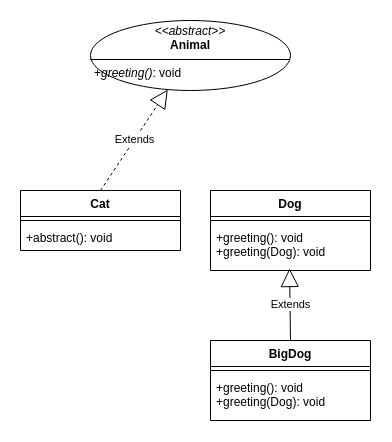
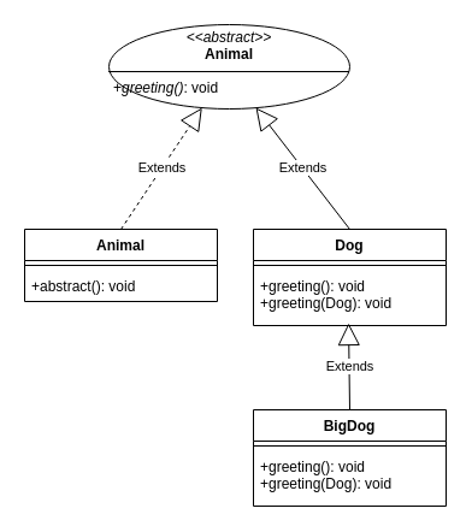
  <mxCell id="0" />
  <mxCell id="1" parent="0" />
  <mxCell id="2" value="&lt;p style=&quot;margin:0px;margin-top:4px;text-align:center;&quot;&gt;&lt;i&gt;&amp;lt;&amp;lt;abstract&amp;gt;&amp;gt;&lt;/i&gt;&lt;br&gt;&lt;b&gt;Animal&lt;/b&gt;&lt;/p&gt;&lt;hr size=&quot;1&quot; style=&quot;border-style:solid;&quot;&gt;&lt;p style=&quot;margin:0px;margin-left:4px;&quot;&gt;&lt;/p&gt;&lt;p style=&quot;margin:0px;margin-left:4px;&quot;&gt;+&lt;i&gt;greeting()&lt;/i&gt;: void&lt;/p&gt;" style="ellipse;verticalAlign=top;align=left;overflow=fill;html=1;whiteSpace=wrap;" vertex="1" parent="1"><mxGeometry x="90" y="20" width="200" height="70" as="geometry" /></mxCell>
  <mxCell id="3" value="Extends" style="endArrow=block;endSize=16;endFill=0;html=1;rounded=0;exitX=0.5;exitY=0;exitDx=0;exitDy=0;dashed=1;" edge="1" parent="1" source="4" target="2"><mxGeometry width="160" relative="1" as="geometry"><mxPoint x="90" y="190" as="sourcePoint" /><mxPoint x="190" y="90" as="targetPoint" /></mxGeometry></mxCell>
- <mxCell id="4" value="Cat" style="swimlane;fontStyle=1;align=center;verticalAlign=top;childLayout=stackLayout;horizontal=1;startSize=26;horizontalStack=0;resizeParent=1;resizeParentMax=0;resizeLast=0;collapsible=1;marginBottom=0;whiteSpace=wrap;html=1;" vertex="1" parent="1"><mxGeometry x="20" y="190" width="160" height="60" as="geometry" /></mxCell>
+ <mxCell id="4" value="Animal" style="swimlane;fontStyle=1;align=center;verticalAlign=top;childLayout=stackLayout;horizontal=1;startSize=26;horizontalStack=0;resizeParent=1;resizeParentMax=0;resizeLast=0;collapsible=1;marginBottom=0;whiteSpace=wrap;html=1;" vertex="1" parent="1"><mxGeometry x="20" y="190" width="160" height="60" as="geometry" /></mxCell>
  <mxCell id="5" value="" style="line;strokeWidth=1;fillColor=none;align=left;verticalAlign=middle;spacingTop=-1;spacingLeft=3;spacingRight=3;rotatable=0;labelPosition=right;points=[];portConstraint=eastwest;strokeColor=inherit;" vertex="1" parent="4"><mxGeometry y="26" width="160" height="8" as="geometry" /></mxCell>
  <mxCell id="6" value="+abstract(): void" style="text;strokeColor=none;fillColor=none;align=left;verticalAlign=top;spacingLeft=4;spacingRight=4;overflow=hidden;rotatable=0;points=[[0,0.5],[1,0.5]];portConstraint=eastwest;whiteSpace=wrap;html=1;" vertex="1" parent="4"><mxGeometry y="34" width="160" height="26" as="geometry" /></mxCell>
  <mxCell id="7" value="Dog" style="swimlane;fontStyle=1;align=center;verticalAlign=top;childLayout=stackLayout;horizontal=1;startSize=26;horizontalStack=0;resizeParent=1;resizeParentMax=0;resizeLast=0;collapsible=1;marginBottom=0;whiteSpace=wrap;html=1;" vertex="1" parent="1"><mxGeometry x="210" y="190" width="160" height="80" as="geometry" /></mxCell>
  <mxCell id="8" value="" style="line;strokeWidth=1;fillColor=none;align=left;verticalAlign=middle;spacingTop=-1;spacingLeft=3;spacingRight=3;rotatable=0;labelPosition=right;points=[];portConstraint=eastwest;strokeColor=inherit;" vertex="1" parent="7"><mxGeometry y="26" width="160" height="8" as="geometry" /></mxCell>
  <mxCell id="9" value="+greeting(): void&lt;div&gt;+greeting(Dog): void&lt;/div&gt;" style="text;strokeColor=none;fillColor=none;align=left;verticalAlign=top;spacingLeft=4;spacingRight=4;overflow=hidden;rotatable=0;points=[[0,0.5],[1,0.5]];portConstraint=eastwest;whiteSpace=wrap;html=1;" vertex="1" parent="7"><mxGeometry y="34" width="160" height="46" as="geometry" /></mxCell>
  <mxCell id="10" value="Extends" style="endArrow=block;endSize=16;endFill=0;html=1;rounded=0;entryX=0.494;entryY=0.957;entryDx=0;entryDy=0;entryPerimeter=0;exitX=0.5;exitY=0;exitDx=0;exitDy=0;" edge="1" parent="1" source="11" target="9"><mxGeometry width="160" relative="1" as="geometry"><mxPoint x="289.5" y="340" as="sourcePoint" /><mxPoint x="290" y="280" as="targetPoint" /></mxGeometry></mxCell>
  <mxCell id="11" value="BigDog" style="swimlane;fontStyle=1;align=center;verticalAlign=top;childLayout=stackLayout;horizontal=1;startSize=26;horizontalStack=0;resizeParent=1;resizeParentMax=0;resizeLast=0;collapsible=1;marginBottom=0;whiteSpace=wrap;html=1;" vertex="1" parent="1"><mxGeometry x="210" y="340" width="160" height="80" as="geometry" /></mxCell>
  <mxCell id="12" value="" style="line;strokeWidth=1;fillColor=none;align=left;verticalAlign=middle;spacingTop=-1;spacingLeft=3;spacingRight=3;rotatable=0;labelPosition=right;points=[];portConstraint=eastwest;strokeColor=inherit;" vertex="1" parent="11"><mxGeometry y="26" width="160" height="8" as="geometry" /></mxCell>
  <mxCell id="13" value="+greeting(): void&lt;div&gt;+greeting(Dog): void&lt;/div&gt;" style="text;strokeColor=none;fillColor=none;align=left;verticalAlign=top;spacingLeft=4;spacingRight=4;overflow=hidden;rotatable=0;points=[[0,0.5],[1,0.5]];portConstraint=eastwest;whiteSpace=wrap;html=1;" vertex="1" parent="11"><mxGeometry y="34" width="160" height="46" as="geometry" /></mxCell>
+ <mxCell id="14" value="Extends" style="endArrow=block;endSize=16;endFill=0;html=1;rounded=0;entryX=0.61;entryY=0.986;entryDx=0;entryDy=0;entryPerimeter=0;exitX=0.5;exitY=0;exitDx=0;exitDy=0;" edge="1" parent="1" source="7" target="2"><mxGeometry width="160" relative="1" as="geometry"><mxPoint x="420" y="180" as="sourcePoint" /><mxPoint x="580" y="180" as="targetPoint" /></mxGeometry></mxCell>
